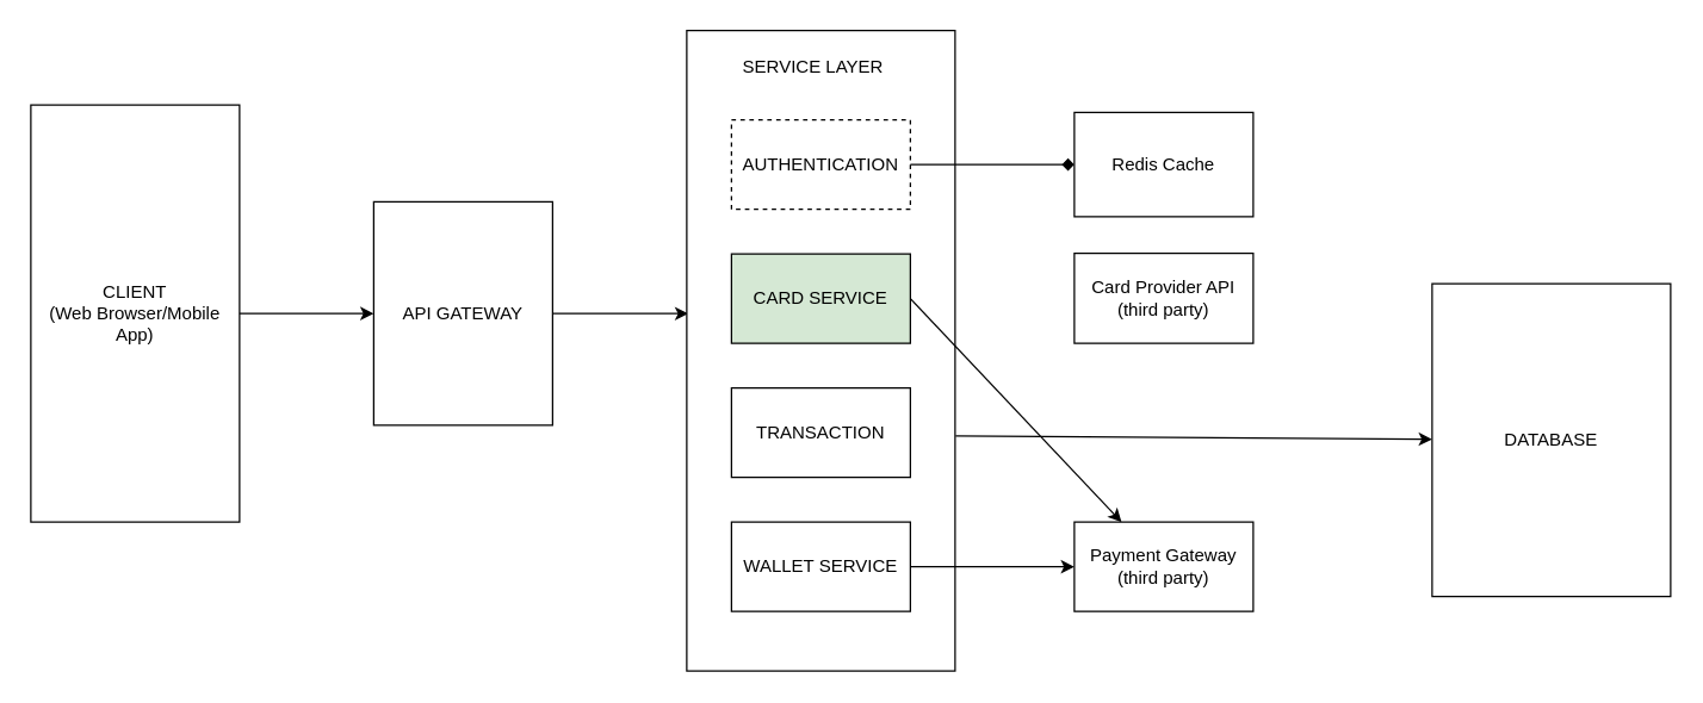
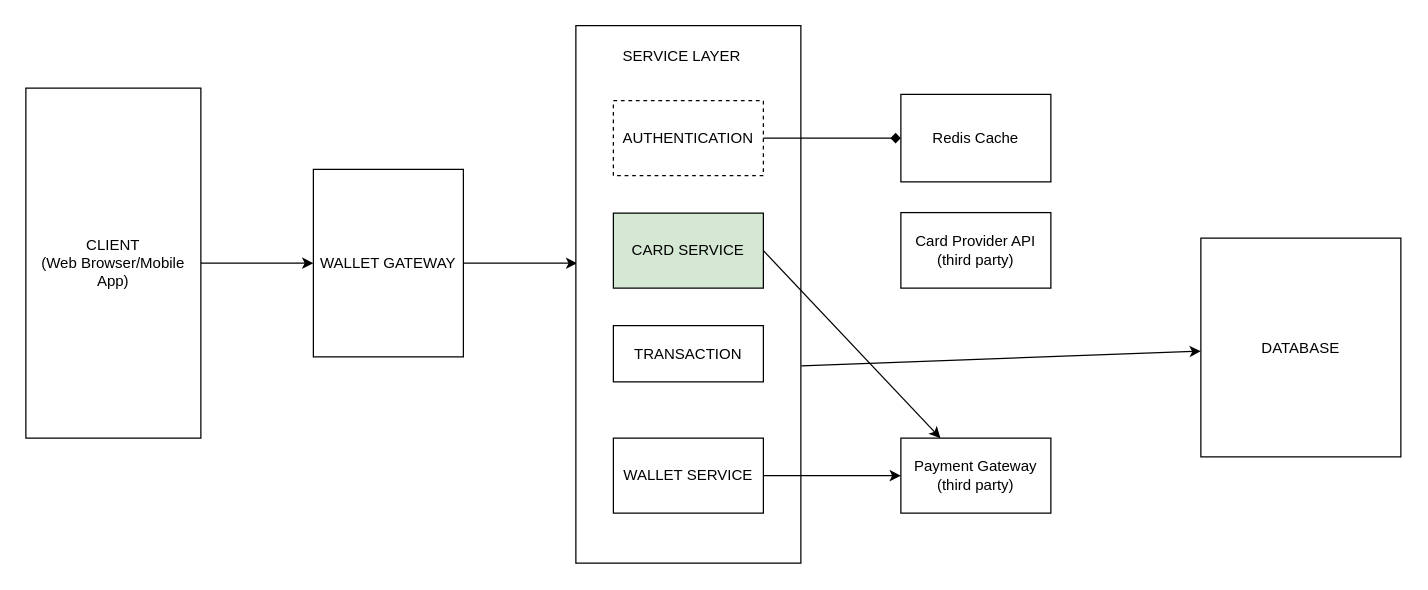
  <mxCell id="0" />
  <mxCell id="1" parent="0" />
  <mxCell id="2" value="CLIENT&lt;div&gt;(Web Browser/Mobile App)&lt;/div&gt;" style="rounded=0;whiteSpace=wrap;html=1;" vertex="1" parent="1"><mxGeometry x="20" y="70" width="140" height="280" as="geometry" /></mxCell>
  <mxCell id="3" value="" style="endArrow=classic;html=1;rounded=0;exitX=1;exitY=0.5;exitDx=0;exitDy=0;" edge="1" parent="1" source="2" target="4"><mxGeometry width="50" height="50" relative="1" as="geometry"><mxPoint x="187" y="200" as="sourcePoint" /><mxPoint x="290" y="203" as="targetPoint" /></mxGeometry></mxCell>
- <mxCell id="4" value="API GATEWAY" style="rounded=0;whiteSpace=wrap;html=1;" vertex="1" parent="1"><mxGeometry x="250" y="135" width="120" height="150" as="geometry" /></mxCell>
+ <mxCell id="4" value="WALLET GATEWAY" style="rounded=0;whiteSpace=wrap;html=1;" vertex="1" parent="1"><mxGeometry x="250" y="135" width="120" height="150" as="geometry" /></mxCell>
  <mxCell id="5" value="" style="endArrow=classic;html=1;rounded=0;exitX=1;exitY=0.5;exitDx=0;exitDy=0;entryX=0.006;entryY=0.442;entryDx=0;entryDy=0;entryPerimeter=0;" edge="1" parent="1" source="4" target="6"><mxGeometry width="50" height="50" relative="1" as="geometry"><mxPoint x="420" y="209.5" as="sourcePoint" /><mxPoint x="523" y="210.5" as="targetPoint" /></mxGeometry></mxCell>
  <mxCell id="6" value="" style="rounded=0;whiteSpace=wrap;html=1;" vertex="1" parent="1"><mxGeometry x="460" y="20" width="180" height="430" as="geometry" /></mxCell>
  <mxCell id="7" value="AUTHENTICATION" style="rounded=0;whiteSpace=wrap;html=1;dashed=1;" vertex="1" parent="1"><mxGeometry x="490" y="80" width="120" height="60" as="geometry" /></mxCell>
  <mxCell id="8" value="CARD SERVICE" style="rounded=0;whiteSpace=wrap;html=1;fillColor=#d5e8d4;" vertex="1" parent="1"><mxGeometry x="490" y="170" width="120" height="60" as="geometry" /></mxCell>
- <mxCell id="9" value="TRANSACTION" style="rounded=0;whiteSpace=wrap;html=1;" vertex="1" parent="1"><mxGeometry x="490" y="260" width="120" height="60" as="geometry" /></mxCell>
+ <mxCell id="9" value="TRANSACTION" style="rounded=0;whiteSpace=wrap;html=1;" vertex="1" parent="1"><mxGeometry x="490" y="260" width="120" height="45" as="geometry" /></mxCell>
  <mxCell id="10" value="WALLET SERVICE" style="rounded=0;whiteSpace=wrap;html=1;" vertex="1" parent="1"><mxGeometry x="490" y="350" width="120" height="60" as="geometry" /></mxCell>
  <mxCell id="11" value="" style="endArrow=diamond;html=1;rounded=0;exitX=1;exitY=0.5;exitDx=0;exitDy=0;" edge="1" parent="1" source="7" target="12"><mxGeometry width="50" height="50" relative="1" as="geometry"><mxPoint x="550" y="320" as="sourcePoint" /><mxPoint x="630" y="213" as="targetPoint" /></mxGeometry></mxCell>
  <mxCell id="12" value="Redis Cache" style="rounded=0;whiteSpace=wrap;html=1;" vertex="1" parent="1"><mxGeometry x="720" y="75" width="120" height="70" as="geometry" /></mxCell>
  <mxCell id="13" value="" style="endArrow=classic;html=1;rounded=0;exitX=1.002;exitY=0.633;exitDx=0;exitDy=0;exitPerimeter=0;" edge="1" parent="1" source="6" target="14"><mxGeometry width="50" height="50" relative="1" as="geometry"><mxPoint x="930" y="192" as="sourcePoint" /><mxPoint x="940" y="210" as="targetPoint" /></mxGeometry></mxCell>
- <mxCell id="14" value="DATABASE" style="rounded=0;whiteSpace=wrap;html=1;" vertex="1" parent="1"><mxGeometry x="960" y="190" width="160" height="210" as="geometry" /></mxCell>
+ <mxCell id="14" value="DATABASE" style="rounded=0;whiteSpace=wrap;html=1;" vertex="1" parent="1"><mxGeometry x="960" y="190" width="160" height="175" as="geometry" /></mxCell>
  <mxCell id="15" value="SERVICE LAYER" style="text;html=1;whiteSpace=wrap;strokeColor=none;fillColor=none;align=center;verticalAlign=middle;rounded=0;" vertex="1" parent="1"><mxGeometry x="495" y="30" width="100" height="30" as="geometry" /></mxCell>
  <mxCell id="16" value="" style="endArrow=classic;html=1;rounded=0;exitX=1;exitY=0.5;exitDx=0;exitDy=0;" edge="1" parent="1" source="8" target="19"><mxGeometry width="50" height="50" relative="1" as="geometry"><mxPoint x="670" y="199.58" as="sourcePoint" /><mxPoint x="780" y="199.58" as="targetPoint" /></mxGeometry></mxCell>
  <mxCell id="17" value="Card Provider API (third party)" style="rounded=0;whiteSpace=wrap;html=1;" vertex="1" parent="1"><mxGeometry x="720" y="169.58" width="120" height="60.42" as="geometry" /></mxCell>
  <mxCell id="18" value="" style="endArrow=classic;html=1;rounded=0;exitX=1;exitY=0.5;exitDx=0;exitDy=0;" edge="1" parent="1" source="10" target="19"><mxGeometry width="50" height="50" relative="1" as="geometry"><mxPoint x="690" y="350" as="sourcePoint" /><mxPoint x="730" y="380" as="targetPoint" /></mxGeometry></mxCell>
  <mxCell id="19" value="Payment Gateway (third party)" style="rounded=0;whiteSpace=wrap;html=1;" vertex="1" parent="1"><mxGeometry x="720" y="350" width="120" height="60" as="geometry" /></mxCell>
